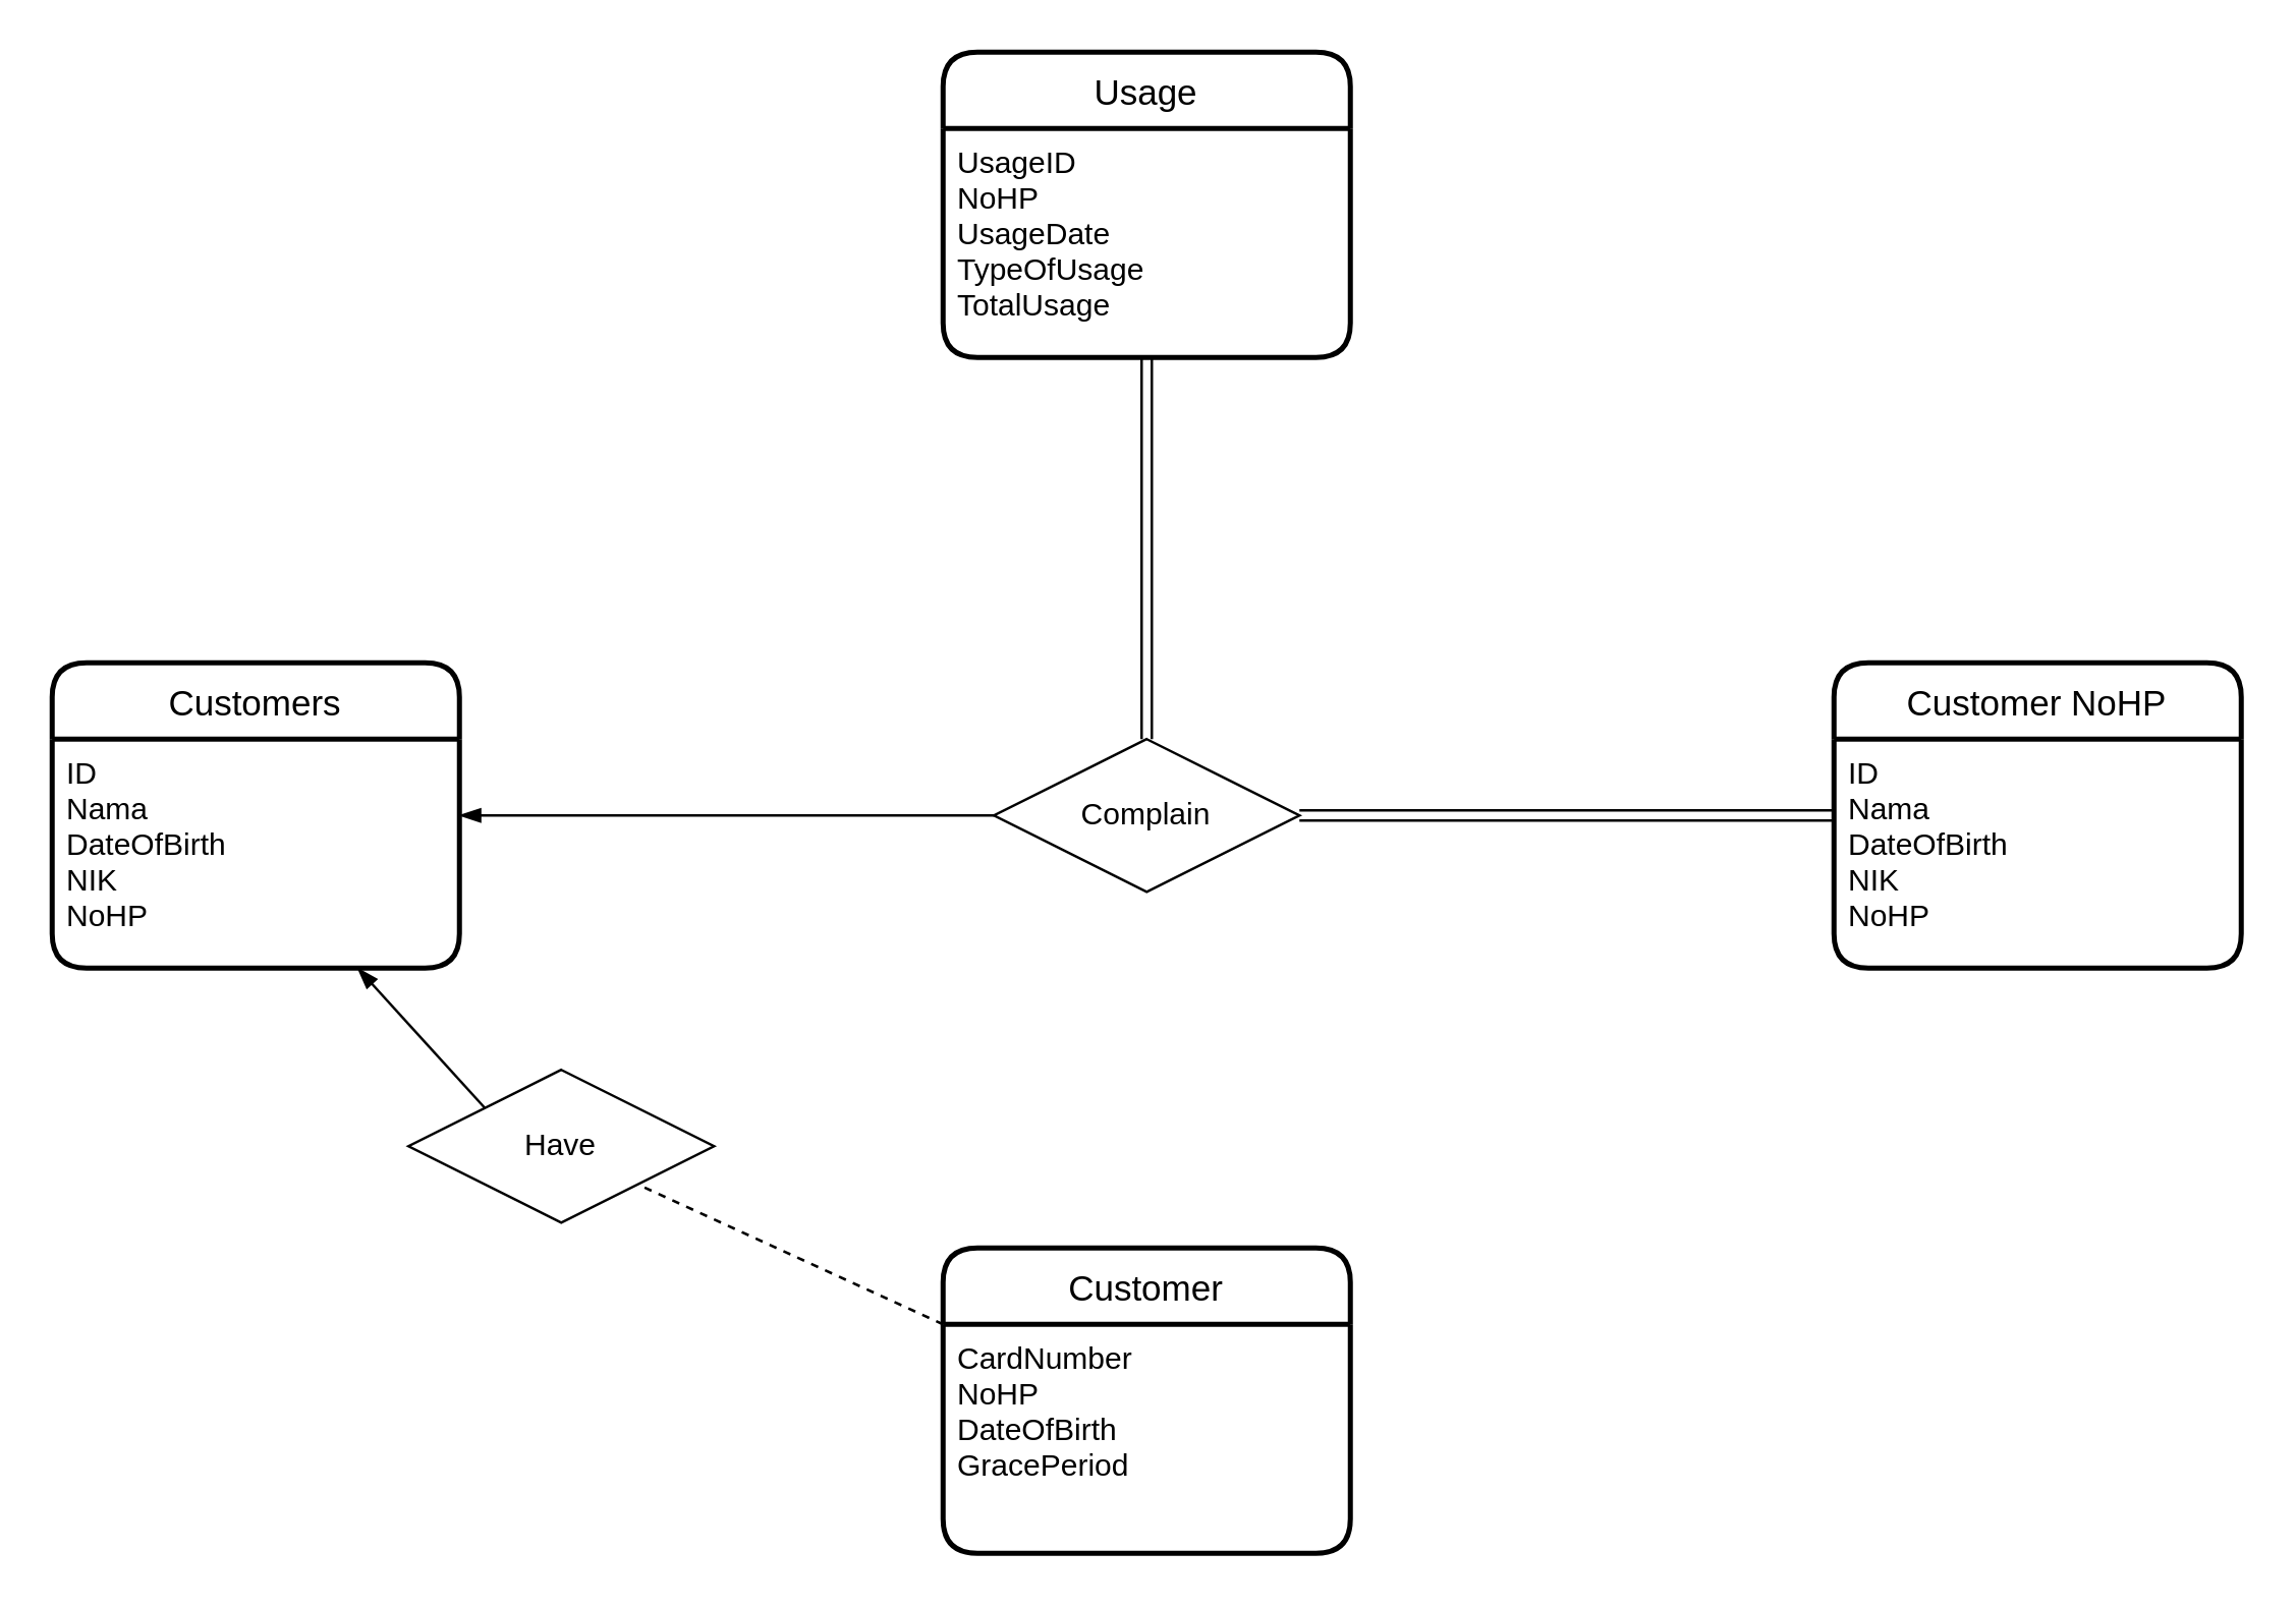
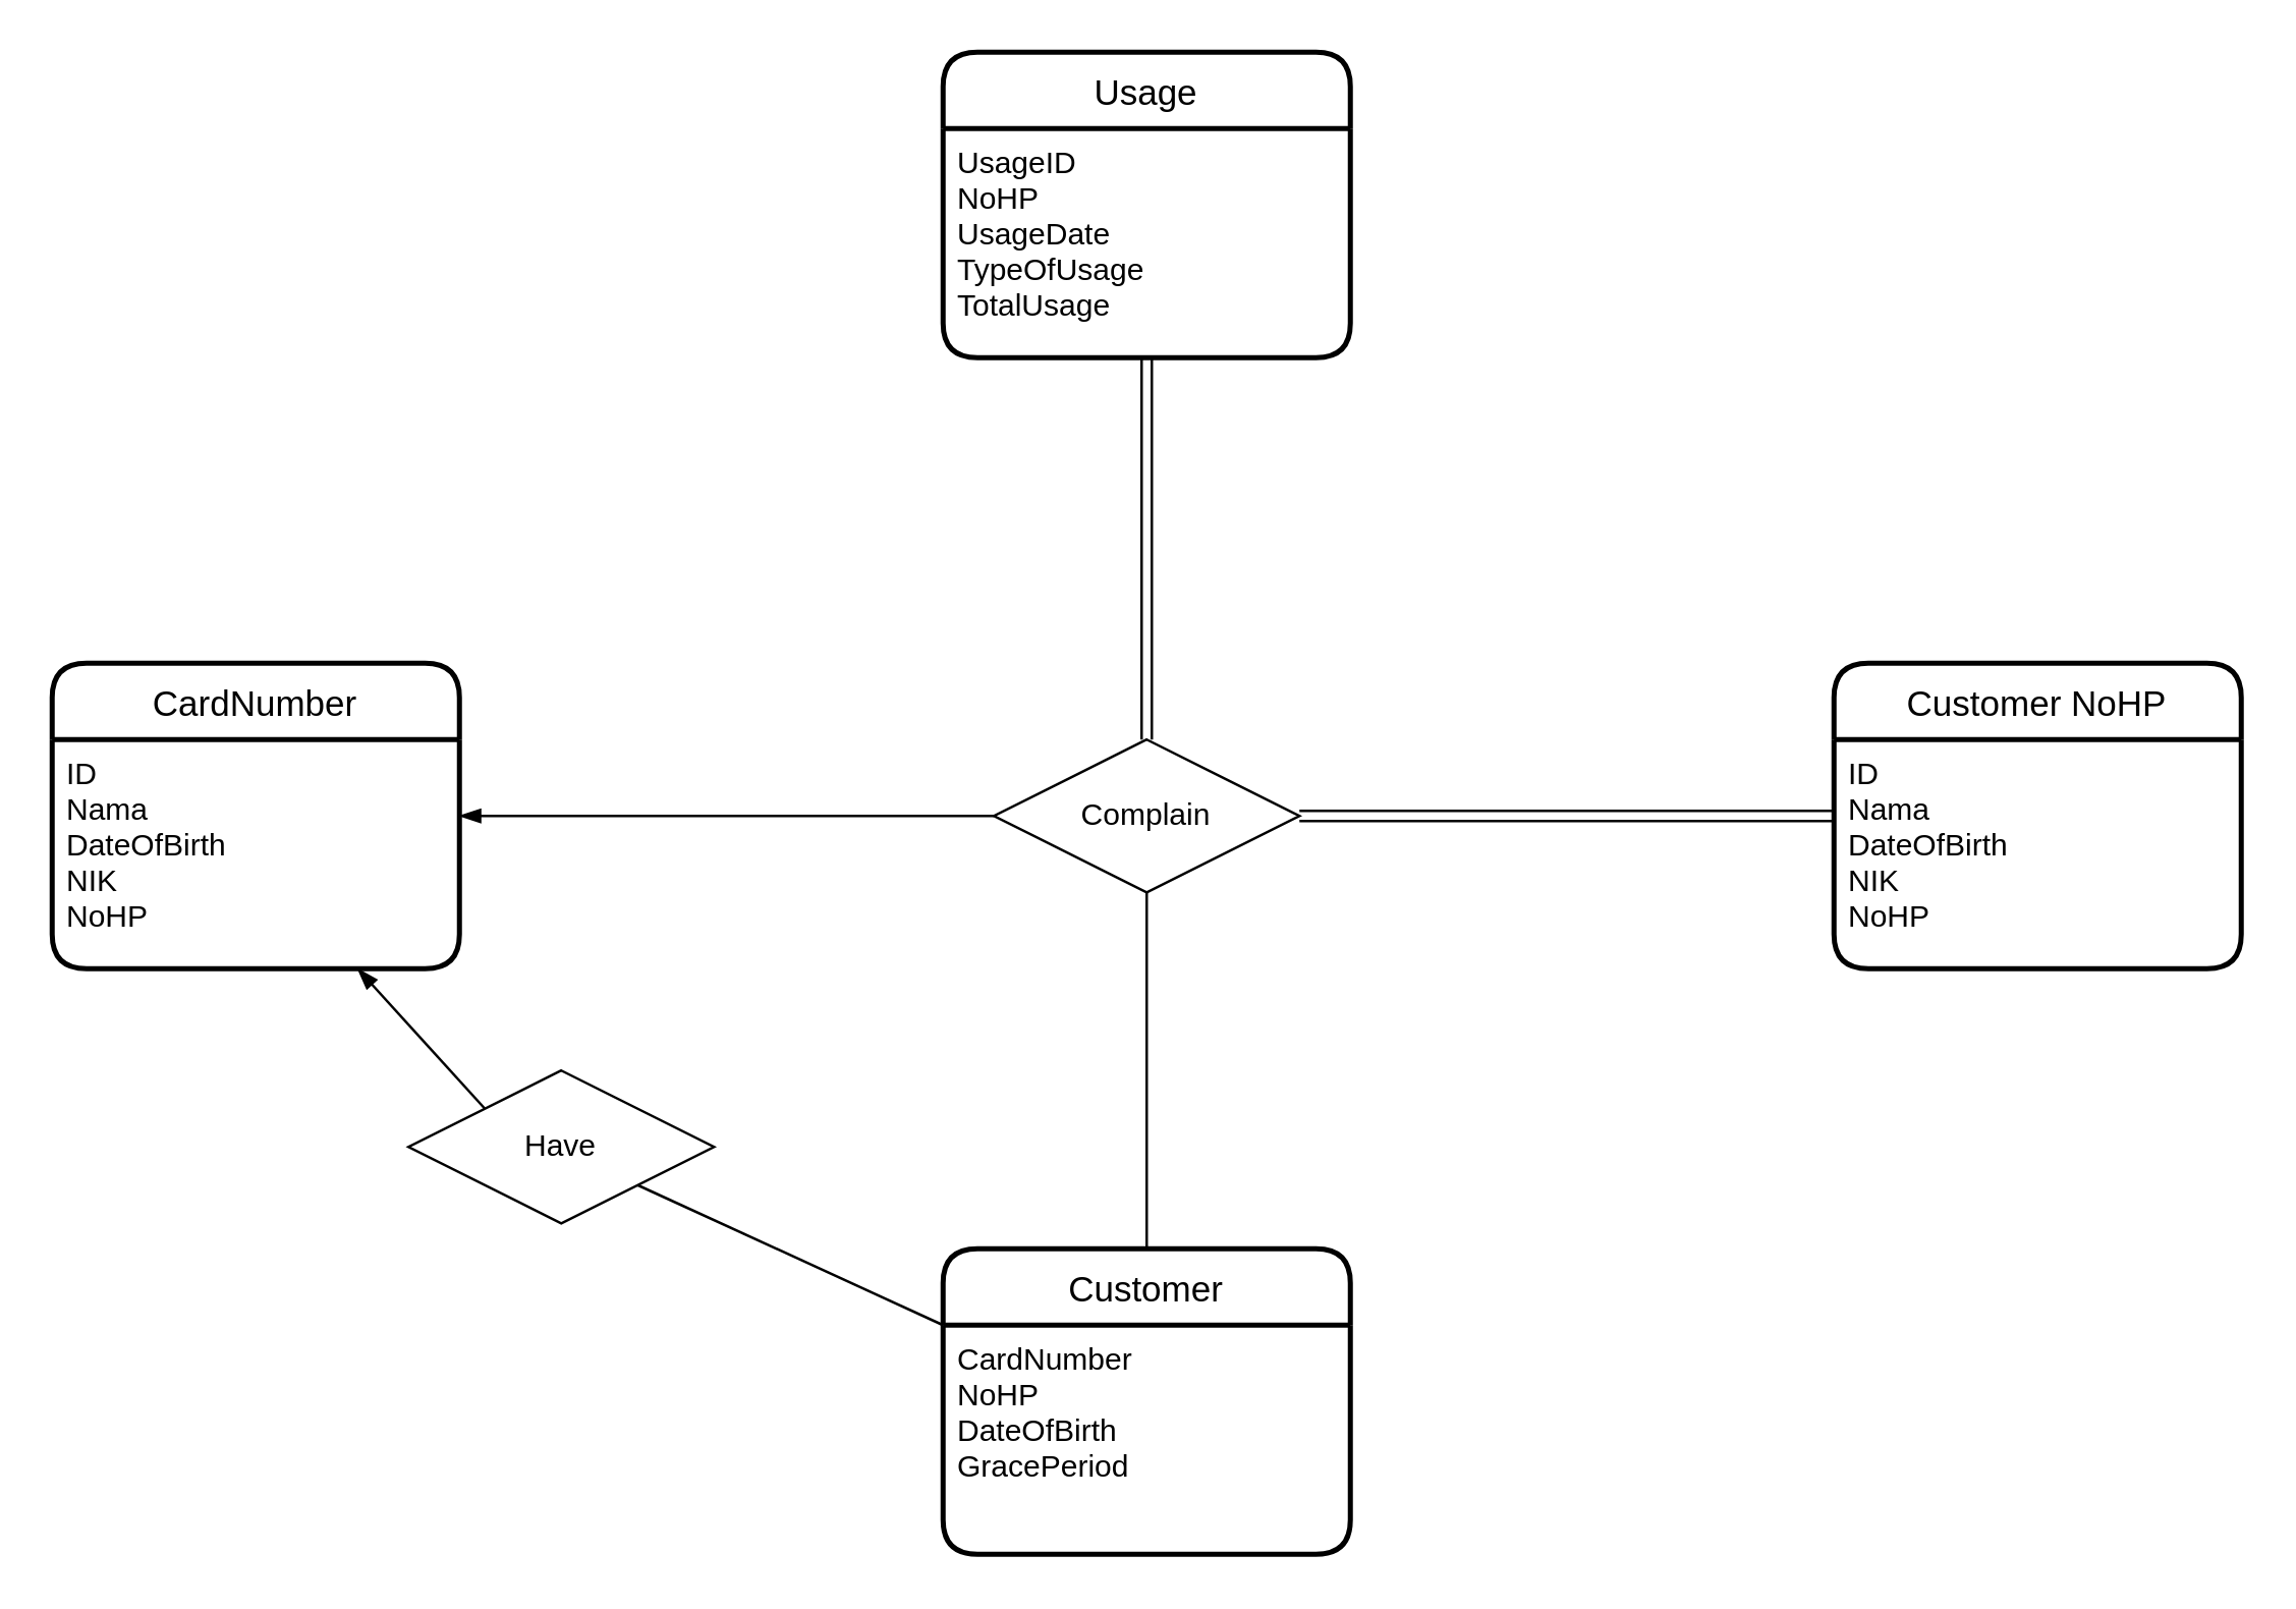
  <mxCell id="0" />
  <mxCell id="1" parent="0" />
- <mxCell id="2" value="Customers" style="swimlane;childLayout=stackLayout;horizontal=1;startSize=30;horizontalStack=0;rounded=1;fontSize=14;fontStyle=0;strokeWidth=2;resizeParent=0;resizeLast=1;shadow=0;dashed=0;align=center;" vertex="1" parent="1"><mxGeometry x="20" y="260" width="160" height="120" as="geometry" /></mxCell>
+ <mxCell id="2" value="CardNumber" style="swimlane;childLayout=stackLayout;horizontal=1;startSize=30;horizontalStack=0;rounded=1;fontSize=14;fontStyle=0;strokeWidth=2;resizeParent=0;resizeLast=1;shadow=0;dashed=0;align=center;" vertex="1" parent="1"><mxGeometry x="20" y="260" width="160" height="120" as="geometry" /></mxCell>
  <mxCell id="3" value="ID&#10;Nama&#10;DateOfBirth&#10;NIK&#10;NoHP" style="align=left;strokeColor=none;fillColor=none;spacingLeft=4;fontSize=12;verticalAlign=top;resizable=0;rotatable=0;part=1;" vertex="1" parent="2"><mxGeometry y="30" width="160" height="90" as="geometry" /></mxCell>
  <mxCell id="4" value="Customer NoHP" style="swimlane;childLayout=stackLayout;horizontal=1;startSize=30;horizontalStack=0;rounded=1;fontSize=14;fontStyle=0;strokeWidth=2;resizeParent=0;resizeLast=1;shadow=0;dashed=0;align=center;" vertex="1" parent="1"><mxGeometry x="720" y="260" width="160" height="120" as="geometry" /></mxCell>
  <mxCell id="5" value="ID&#10;Nama&#10;DateOfBirth&#10;NIK&#10;NoHP" style="align=left;strokeColor=none;fillColor=none;spacingLeft=4;fontSize=12;verticalAlign=top;resizable=0;rotatable=0;part=1;" vertex="1" parent="4"><mxGeometry y="30" width="160" height="90" as="geometry" /></mxCell>
  <mxCell id="6" value="Customer" style="swimlane;childLayout=stackLayout;horizontal=1;startSize=30;horizontalStack=0;rounded=1;fontSize=14;fontStyle=0;strokeWidth=2;resizeParent=0;resizeLast=1;shadow=0;dashed=0;align=center;" vertex="1" parent="1"><mxGeometry x="370" y="490" width="160" height="120" as="geometry" /></mxCell>
  <mxCell id="7" value="CardNumber&#10;NoHP&#10;DateOfBirth&#10;GracePeriod" style="align=left;strokeColor=none;fillColor=none;spacingLeft=4;fontSize=12;verticalAlign=top;resizable=0;rotatable=0;part=1;" vertex="1" parent="6"><mxGeometry y="30" width="160" height="90" as="geometry" /></mxCell>
  <mxCell id="8" value="Usage" style="swimlane;childLayout=stackLayout;horizontal=1;startSize=30;horizontalStack=0;rounded=1;fontSize=14;fontStyle=0;strokeWidth=2;resizeParent=0;resizeLast=1;shadow=0;dashed=0;align=center;" vertex="1" parent="1"><mxGeometry x="370" y="20" width="160" height="120" as="geometry" /></mxCell>
  <mxCell id="9" value="UsageID&#10;NoHP&#10;UsageDate&#10;TypeOfUsage&#10;TotalUsage" style="align=left;strokeColor=none;fillColor=none;spacingLeft=4;fontSize=12;verticalAlign=top;resizable=0;rotatable=0;part=1;" vertex="1" parent="8"><mxGeometry y="30" width="160" height="90" as="geometry" /></mxCell>
- <mxCell id="10" value="" style="endArrow=none;html=1;rounded=0;exitX=0;exitY=0;exitDx=0;exitDy=0;entryX=1;entryY=1;entryDx=0;entryDy=0;endFill=0;dashed=1;" edge="1" parent="1" source="7" target="12"><mxGeometry relative="1" as="geometry"><mxPoint x="310" y="370" as="sourcePoint" /><mxPoint x="470" y="370" as="targetPoint" /></mxGeometry></mxCell>
+ <mxCell id="10" value="" style="endArrow=none;html=1;rounded=0;exitX=0;exitY=0;exitDx=0;exitDy=0;entryX=1;entryY=1;entryDx=0;entryDy=0;endFill=0;" edge="1" parent="1" source="7" target="12"><mxGeometry relative="1" as="geometry"><mxPoint x="310" y="370" as="sourcePoint" /><mxPoint x="470" y="370" as="targetPoint" /></mxGeometry></mxCell>
  <mxCell id="11" style="rounded=0;orthogonalLoop=1;jettySize=auto;html=1;exitX=0;exitY=0;exitDx=0;exitDy=0;entryX=0.75;entryY=1;entryDx=0;entryDy=0;endArrow=blockThin;endFill=1;" edge="1" parent="1" source="12" target="3"><mxGeometry relative="1" as="geometry" /></mxCell>
  <mxCell id="12" value="Have" style="shape=rhombus;perimeter=rhombusPerimeter;whiteSpace=wrap;html=1;align=center;" vertex="1" parent="1"><mxGeometry x="160" y="420" width="120" height="60" as="geometry" /></mxCell>
  <mxCell id="13" value="Complain" style="shape=rhombus;perimeter=rhombusPerimeter;whiteSpace=wrap;html=1;align=center;" vertex="1" parent="1"><mxGeometry x="390" y="290" width="120" height="60" as="geometry" /></mxCell>
+ <mxCell id="14" value="" style="endArrow=none;html=1;rounded=0;exitX=0.5;exitY=0;exitDx=0;exitDy=0;entryX=0.5;entryY=1;entryDx=0;entryDy=0;endFill=0;" edge="1" parent="1" source="6" target="13"><mxGeometry relative="1" as="geometry"><mxPoint x="380" y="530" as="sourcePoint" /><mxPoint x="280" y="475" as="targetPoint" /></mxGeometry></mxCell>
  <mxCell id="15" style="rounded=0;orthogonalLoop=1;jettySize=auto;html=1;exitX=0;exitY=0.5;exitDx=0;exitDy=0;endArrow=blockThin;endFill=1;" edge="1" parent="1" source="13"><mxGeometry relative="1" as="geometry"><mxPoint x="220" y="445" as="sourcePoint" /><mxPoint x="180" y="320" as="targetPoint" /></mxGeometry></mxCell>
  <mxCell id="16" value="" style="shape=link;html=1;rounded=0;endArrow=none;endFill=0;entryX=0;entryY=0.5;entryDx=0;entryDy=0;" edge="1" parent="1" target="4"><mxGeometry relative="1" as="geometry"><mxPoint x="510" y="320" as="sourcePoint" /><mxPoint x="670" y="320" as="targetPoint" /></mxGeometry></mxCell>
  <mxCell id="17" value="" style="resizable=0;html=1;align=right;verticalAlign=bottom;" connectable="0" vertex="1" parent="16"><mxGeometry x="1" relative="1" as="geometry" /></mxCell>
  <mxCell id="18" value="" style="shape=link;html=1;rounded=0;endArrow=none;endFill=0;exitX=0.5;exitY=0;exitDx=0;exitDy=0;entryX=0.5;entryY=1;entryDx=0;entryDy=0;" edge="1" parent="1" source="13" target="9"><mxGeometry relative="1" as="geometry"><mxPoint x="480" y="220" as="sourcePoint" /><mxPoint x="640" y="220" as="targetPoint" /></mxGeometry></mxCell>
  <mxCell id="19" value="" style="resizable=0;html=1;align=left;verticalAlign=bottom;" connectable="0" vertex="1" parent="18"><mxGeometry x="-1" relative="1" as="geometry" /></mxCell>
  <mxCell id="20" value="" style="resizable=0;html=1;align=right;verticalAlign=bottom;" connectable="0" vertex="1" parent="18"><mxGeometry x="1" relative="1" as="geometry" /></mxCell>
